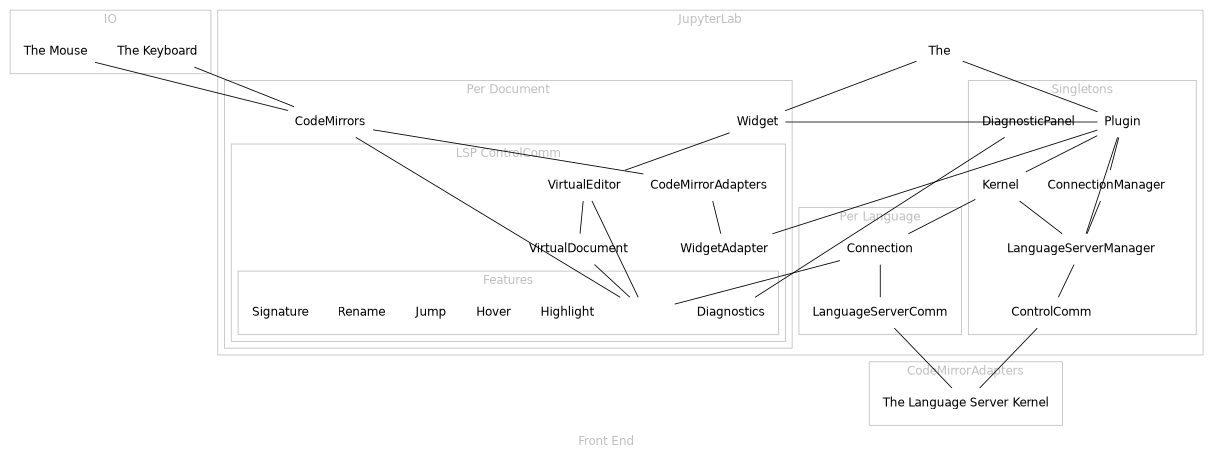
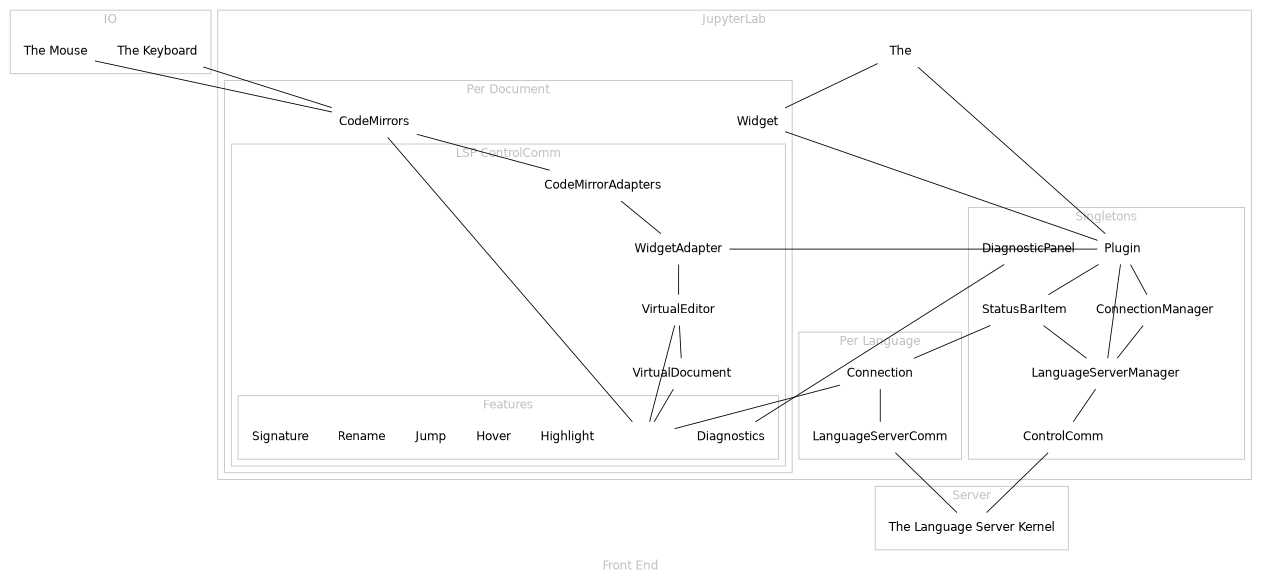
  graph {
    color=grey
    compound=true
    fontcolor=grey
    fontname="DejaVu Sans"
    label="Front End"
    splines=line
    node [fontname="DejaVu Sans" shape=none]
    edge [fontname="DejaVu Sans"]
    n1 [label="The Keyboard"]
    n2 [label="The Mouse"]
    n3 [label="The Language Server Kernel"]
    Plugin
-   StatusBarItem [label=Kernel]
+   StatusBarItem
    DiagnosticPanel
    ConnectionManager
    LanguageServerManager
    ControlComm
    Connection
    LanguageServerComm
    Feature [style=invisible]
    Diagnostics
    Highlight
    Hover
    Jump
    Rename
    Signature
    WidgetAdapter
    VirtualEditor
    VirtualDocument
    CodeMirrorAdapters
    Widget
    CodeMirrors
    n25 [label=The]
    subgraph cluster_1 {
      label=IO
      n1
      n2
    }
    subgraph cluster_2 {
-     label=CodeMirrorAdapters
+     label=Server
      n3
    }
    subgraph cluster_3 {
      label=JupyterLab
      n25
      subgraph cluster_4 {
        label=Singletons
        Plugin
        StatusBarItem
        DiagnosticPanel
        ConnectionManager
        LanguageServerManager
        ControlComm
      }
      subgraph cluster_5 {
        label="Per Language"
        Connection
        LanguageServerComm
      }
      subgraph cluster_6 {
        label="Per Document"
        Widget
        CodeMirrors
        subgraph cluster_7 {
          label="LSP ControlComm"
          WidgetAdapter
          VirtualEditor
          VirtualDocument
          CodeMirrorAdapters
          subgraph cluster_8 {
            label=Features
            Feature
            Diagnostics
            Highlight
            Hover
            Jump
            Rename
            Signature
          }
        }
      }
    }
    n1 -- CodeMirrors
    n2 -- CodeMirrors
    Plugin -- StatusBarItem
    Plugin -- ConnectionManager
    Plugin -- LanguageServerManager
    Plugin -- Widget
    StatusBarItem -- LanguageServerManager
    StatusBarItem -- Connection
    ConnectionManager -- LanguageServerManager
    LanguageServerManager -- ControlComm
    ControlComm -- n3
    Connection -- LanguageServerComm
    Connection -- Feature
    LanguageServerComm -- n3
    Diagnostics -- DiagnosticPanel
    WidgetAdapter -- Plugin
-   Widget -- VirtualEditor
+   WidgetAdapter -- VirtualEditor
    VirtualEditor -- Feature
    VirtualEditor -- VirtualDocument
    VirtualDocument -- Feature
    CodeMirrorAdapters -- WidgetAdapter
    CodeMirrors -- Feature
    CodeMirrors -- CodeMirrorAdapters
    n25 -- Plugin
    n25 -- Widget
  }
